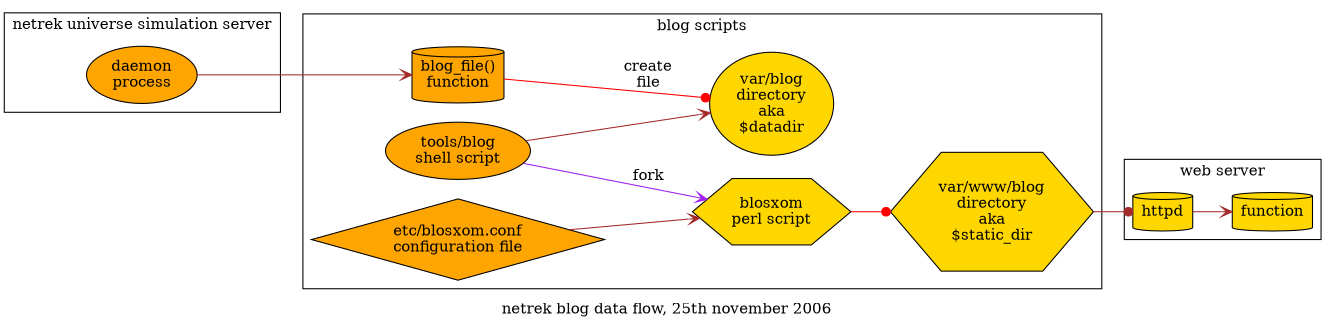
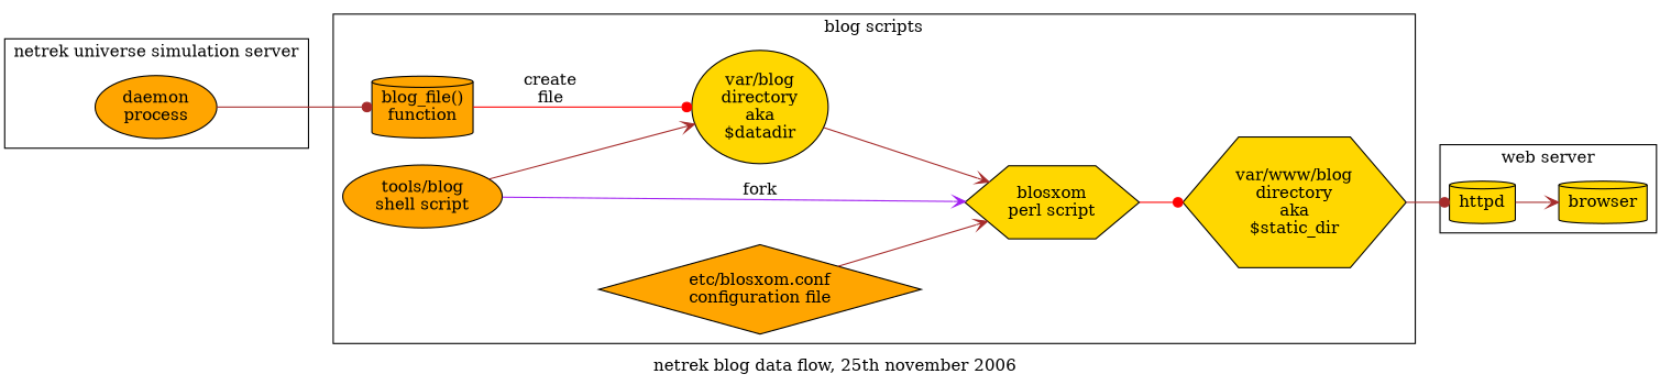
  digraph {
    label="netrek blog data flow, 25th november 2006"
    rankdir=LR
    node [fillcolor=gold shape=cylinder style=filled]
    edge [arrowhead=vee color=brown]
    n1 [fillcolor=orange label="blog_file()\nfunction"]
    n2 [fillcolor=orange label="tools/blog\nshell script" shape=ellipse]
    n3 [label="var/blog\ndirectory\naka\n$datadir" shape=ellipse]
    n4 [label="blosxom\nperl script" shape=hexagon]
    n5 [label="var/www/blog\ndirectory\naka\n$static_dir" shape=hexagon]
    n6 [fillcolor=orange label="etc/blosxom.conf\nconfiguration file" shape=diamond]
    n7 [fillcolor=orange label="daemon\nprocess" shape=ellipse]
    httpd
-   browser [label=function]
+   browser
    subgraph cluster_1 {
      label="blog scripts"
      n1
      n2
      n3
      n4
      n5
      n6
    }
    subgraph cluster_2 {
      label="netrek universe simulation server"
      n7
    }
    subgraph cluster_3 {
      label="web server"
      httpd
      browser
    }
    n1 -> n3 [arrowhead=dot color=red label="create\nfile"]
    n2 -> n3
    n2 -> n4 [color=purple label=fork]
+   n3 -> n4
    n4 -> n5 [arrowhead=dot color=red]
    n5 -> httpd [arrowhead=dot]
    n6 -> n4
-   n7 -> n1
+   n7 -> n1 [arrowhead=dot]
    httpd -> browser
  }
